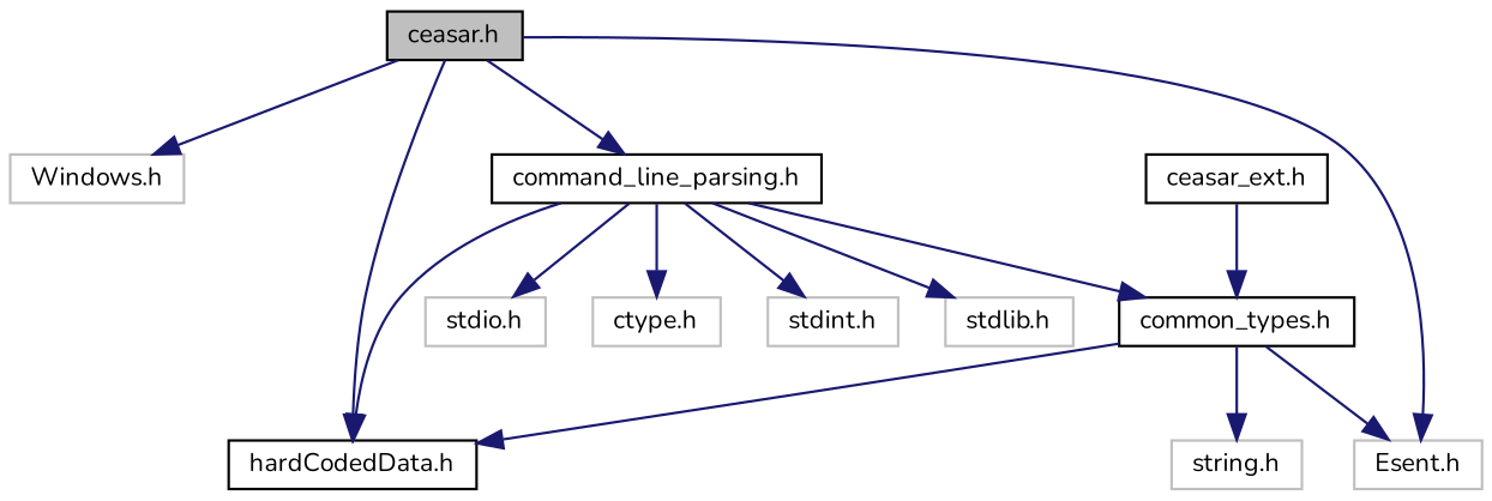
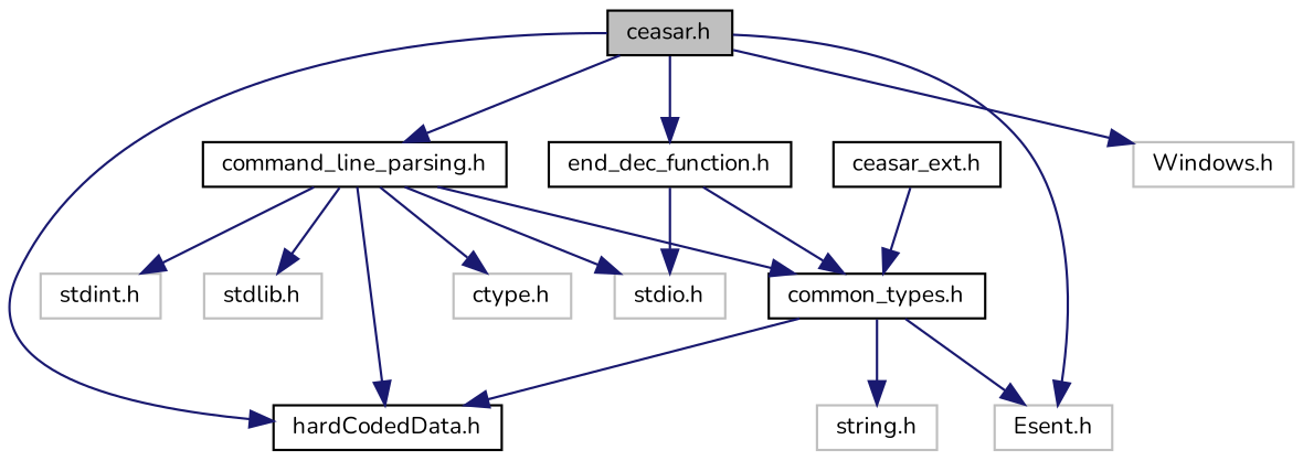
  digraph {
    fontname=Nunito
    node [color=grey75 fillcolor=white fontname=Nunito fontsize=10 shape=record style=filled]
    edge [color=midnightblue fontname=Nunito fontsize=10 labelfontname=Helvetica labelfontsize=10 style=solid]
    n1 [color=black fillcolor=grey75 fontcolor=black height=0.2 label="ceasar.h" width=0.4]
    n2 [height=0.2 label="Windows.h" width=0.4]
+   n3 [color=black height=0.2 label="end_dec_function.h" width=0.4]
    n4 [color=black height=0.2 label="hardCodedData.h" width=0.4]
    n5 [color=black height=0.2 label="command_line_parsing.h" width=0.4]
    n6 [height=0.2 label="Esent.h" width=0.4]
    n7 [color=black height=0.2 label="ceasar_ext.h" width=0.4]
    n8 [color=black height=0.2 label="common_types.h" width=0.4]
    n9 [height=0.2 label="stdio.h" width=0.4]
    n10 [height=0.2 label="ctype.h" width=0.4]
    n11 [height=0.2 label="stdint.h" width=0.4]
    n12 [height=0.2 label="stdlib.h" width=0.4]
    n13 [height=0.2 label="string.h" width=0.4]
    n1 -> n2
+   n1 -> n3
    n1 -> n4
    n1 -> n5
    n1 -> n6
+   n3 -> n8
+   n3 -> n9
    n5 -> n4
    n5 -> n8
    n5 -> n9
    n5 -> n10
    n5 -> n11
    n5 -> n12
    n7 -> n8
    n8 -> n4
    n8 -> n6
    n8 -> n13
  }
